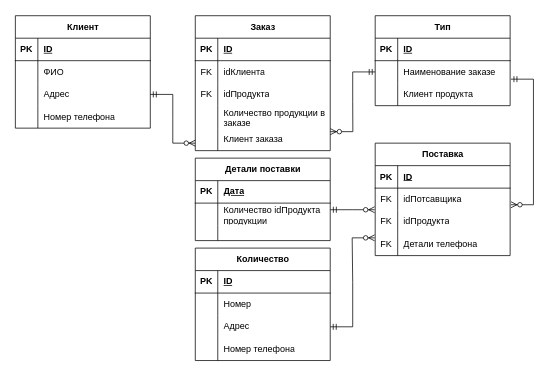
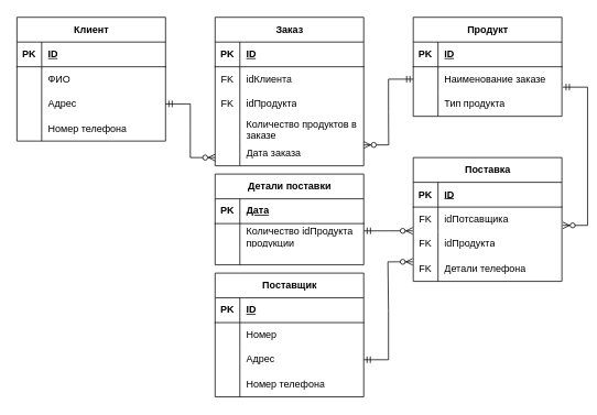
  <mxCell id="0" />
  <mxCell id="1" parent="0" />
- <mxCell id="2" value="Количество" style="shape=table;startSize=30;container=1;collapsible=1;childLayout=tableLayout;fixedRows=1;rowLines=0;fontStyle=1;align=center;resizeLast=1;html=1;" vertex="1" parent="1"><mxGeometry x="260" y="330" width="180" height="150" as="geometry" /></mxCell>
+ <mxCell id="2" value="Поставщик" style="shape=table;startSize=30;container=1;collapsible=1;childLayout=tableLayout;fixedRows=1;rowLines=0;fontStyle=1;align=center;resizeLast=1;html=1;" vertex="1" parent="1"><mxGeometry x="260" y="330" width="180" height="150" as="geometry" /></mxCell>
  <mxCell id="3" value="" style="shape=tableRow;horizontal=0;startSize=0;swimlaneHead=0;swimlaneBody=0;fillColor=none;collapsible=0;dropTarget=0;points=[[0,0.5],[1,0.5]];portConstraint=eastwest;top=0;left=0;right=0;bottom=1;" vertex="1" parent="2"><mxGeometry y="30" width="180" height="30" as="geometry" /></mxCell>
  <mxCell id="4" value="PK" style="shape=partialRectangle;connectable=0;fillColor=none;top=0;left=0;bottom=0;right=0;fontStyle=1;overflow=hidden;whiteSpace=wrap;html=1;" vertex="1" parent="3"><mxGeometry width="30" height="30" as="geometry"><mxRectangle width="30" height="30" as="alternateBounds" /></mxGeometry></mxCell>
  <mxCell id="5" value="ID" style="shape=partialRectangle;connectable=0;fillColor=none;top=0;left=0;bottom=0;right=0;align=left;spacingLeft=6;fontStyle=5;overflow=hidden;whiteSpace=wrap;html=1;" vertex="1" parent="3"><mxGeometry x="30" width="150" height="30" as="geometry"><mxRectangle width="150" height="30" as="alternateBounds" /></mxGeometry></mxCell>
  <mxCell id="6" value="" style="shape=tableRow;horizontal=0;startSize=0;swimlaneHead=0;swimlaneBody=0;fillColor=none;collapsible=0;dropTarget=0;points=[[0,0.5],[1,0.5]];portConstraint=eastwest;top=0;left=0;right=0;bottom=0;" vertex="1" parent="2"><mxGeometry y="60" width="180" height="30" as="geometry" /></mxCell>
  <mxCell id="7" value="" style="shape=partialRectangle;connectable=0;fillColor=none;top=0;left=0;bottom=0;right=0;editable=1;overflow=hidden;whiteSpace=wrap;html=1;" vertex="1" parent="6"><mxGeometry width="30" height="30" as="geometry"><mxRectangle width="30" height="30" as="alternateBounds" /></mxGeometry></mxCell>
  <mxCell id="8" value="Номер" style="shape=partialRectangle;connectable=0;fillColor=none;top=0;left=0;bottom=0;right=0;align=left;spacingLeft=6;overflow=hidden;whiteSpace=wrap;html=1;" vertex="1" parent="6"><mxGeometry x="30" width="150" height="30" as="geometry"><mxRectangle width="150" height="30" as="alternateBounds" /></mxGeometry></mxCell>
  <mxCell id="9" value="" style="shape=tableRow;horizontal=0;startSize=0;swimlaneHead=0;swimlaneBody=0;fillColor=none;collapsible=0;dropTarget=0;points=[[0,0.5],[1,0.5]];portConstraint=eastwest;top=0;left=0;right=0;bottom=0;" vertex="1" parent="2"><mxGeometry y="90" width="180" height="30" as="geometry" /></mxCell>
  <mxCell id="10" value="" style="shape=partialRectangle;connectable=0;fillColor=none;top=0;left=0;bottom=0;right=0;editable=1;overflow=hidden;whiteSpace=wrap;html=1;" vertex="1" parent="9"><mxGeometry width="30" height="30" as="geometry"><mxRectangle width="30" height="30" as="alternateBounds" /></mxGeometry></mxCell>
  <mxCell id="11" value="Адрес" style="shape=partialRectangle;connectable=0;fillColor=none;top=0;left=0;bottom=0;right=0;align=left;spacingLeft=6;overflow=hidden;whiteSpace=wrap;html=1;" vertex="1" parent="9"><mxGeometry x="30" width="150" height="30" as="geometry"><mxRectangle width="150" height="30" as="alternateBounds" /></mxGeometry></mxCell>
  <mxCell id="12" value="" style="shape=tableRow;horizontal=0;startSize=0;swimlaneHead=0;swimlaneBody=0;fillColor=none;collapsible=0;dropTarget=0;points=[[0,0.5],[1,0.5]];portConstraint=eastwest;top=0;left=0;right=0;bottom=0;" vertex="1" parent="2"><mxGeometry y="120" width="180" height="30" as="geometry" /></mxCell>
  <mxCell id="13" value="" style="shape=partialRectangle;connectable=0;fillColor=none;top=0;left=0;bottom=0;right=0;editable=1;overflow=hidden;whiteSpace=wrap;html=1;" vertex="1" parent="12"><mxGeometry width="30" height="30" as="geometry"><mxRectangle width="30" height="30" as="alternateBounds" /></mxGeometry></mxCell>
  <mxCell id="14" value="Номер телефона" style="shape=partialRectangle;connectable=0;fillColor=none;top=0;left=0;bottom=0;right=0;align=left;spacingLeft=6;overflow=hidden;whiteSpace=wrap;html=1;" vertex="1" parent="12"><mxGeometry x="30" width="150" height="30" as="geometry"><mxRectangle width="150" height="30" as="alternateBounds" /></mxGeometry></mxCell>
  <mxCell id="15" value="Заказ" style="shape=table;startSize=30;container=1;collapsible=1;childLayout=tableLayout;fixedRows=1;rowLines=0;fontStyle=1;align=center;resizeLast=1;html=1;" vertex="1" parent="1"><mxGeometry x="260" y="20" width="180" height="180" as="geometry" /></mxCell>
  <mxCell id="16" value="" style="shape=tableRow;horizontal=0;startSize=0;swimlaneHead=0;swimlaneBody=0;fillColor=none;collapsible=0;dropTarget=0;points=[[0,0.5],[1,0.5]];portConstraint=eastwest;top=0;left=0;right=0;bottom=1;" vertex="1" parent="15"><mxGeometry y="30" width="180" height="30" as="geometry" /></mxCell>
  <mxCell id="17" value="PK" style="shape=partialRectangle;connectable=0;fillColor=none;top=0;left=0;bottom=0;right=0;fontStyle=1;overflow=hidden;whiteSpace=wrap;html=1;" vertex="1" parent="16"><mxGeometry width="30" height="30" as="geometry"><mxRectangle width="30" height="30" as="alternateBounds" /></mxGeometry></mxCell>
  <mxCell id="18" value="ID" style="shape=partialRectangle;connectable=0;fillColor=none;top=0;left=0;bottom=0;right=0;align=left;spacingLeft=6;fontStyle=5;overflow=hidden;whiteSpace=wrap;html=1;" vertex="1" parent="16"><mxGeometry x="30" width="150" height="30" as="geometry"><mxRectangle width="150" height="30" as="alternateBounds" /></mxGeometry></mxCell>
  <mxCell id="19" value="" style="shape=tableRow;horizontal=0;startSize=0;swimlaneHead=0;swimlaneBody=0;fillColor=none;collapsible=0;dropTarget=0;points=[[0,0.5],[1,0.5]];portConstraint=eastwest;top=0;left=0;right=0;bottom=0;" vertex="1" parent="15"><mxGeometry y="60" width="180" height="30" as="geometry" /></mxCell>
  <mxCell id="20" value="FK" style="shape=partialRectangle;connectable=0;fillColor=none;top=0;left=0;bottom=0;right=0;editable=1;overflow=hidden;whiteSpace=wrap;html=1;" vertex="1" parent="19"><mxGeometry width="30" height="30" as="geometry"><mxRectangle width="30" height="30" as="alternateBounds" /></mxGeometry></mxCell>
  <mxCell id="21" value="idКлиента" style="shape=partialRectangle;connectable=0;fillColor=none;top=0;left=0;bottom=0;right=0;align=left;spacingLeft=6;overflow=hidden;whiteSpace=wrap;html=1;" vertex="1" parent="19"><mxGeometry x="30" width="150" height="30" as="geometry"><mxRectangle width="150" height="30" as="alternateBounds" /></mxGeometry></mxCell>
  <mxCell id="22" value="" style="shape=tableRow;horizontal=0;startSize=0;swimlaneHead=0;swimlaneBody=0;fillColor=none;collapsible=0;dropTarget=0;points=[[0,0.5],[1,0.5]];portConstraint=eastwest;top=0;left=0;right=0;bottom=0;" vertex="1" parent="15"><mxGeometry y="90" width="180" height="30" as="geometry" /></mxCell>
  <mxCell id="23" value="FK" style="shape=partialRectangle;connectable=0;fillColor=none;top=0;left=0;bottom=0;right=0;editable=1;overflow=hidden;whiteSpace=wrap;html=1;" vertex="1" parent="22"><mxGeometry width="30" height="30" as="geometry"><mxRectangle width="30" height="30" as="alternateBounds" /></mxGeometry></mxCell>
  <mxCell id="24" value="idПродукта" style="shape=partialRectangle;connectable=0;fillColor=none;top=0;left=0;bottom=0;right=0;align=left;spacingLeft=6;overflow=hidden;whiteSpace=wrap;html=1;" vertex="1" parent="22"><mxGeometry x="30" width="150" height="30" as="geometry"><mxRectangle width="150" height="30" as="alternateBounds" /></mxGeometry></mxCell>
  <mxCell id="25" value="" style="shape=tableRow;horizontal=0;startSize=0;swimlaneHead=0;swimlaneBody=0;fillColor=none;collapsible=0;dropTarget=0;points=[[0,0.5],[1,0.5]];portConstraint=eastwest;top=0;left=0;right=0;bottom=0;" vertex="1" parent="15"><mxGeometry y="120" width="180" height="30" as="geometry" /></mxCell>
  <mxCell id="26" value="" style="shape=partialRectangle;connectable=0;fillColor=none;top=0;left=0;bottom=0;right=0;editable=1;overflow=hidden;whiteSpace=wrap;html=1;" vertex="1" parent="25"><mxGeometry width="30" height="30" as="geometry"><mxRectangle width="30" height="30" as="alternateBounds" /></mxGeometry></mxCell>
- <mxCell id="27" value="Количество продукции в заказе" style="shape=partialRectangle;connectable=0;fillColor=none;top=0;left=0;bottom=0;right=0;align=left;spacingLeft=6;overflow=hidden;whiteSpace=wrap;html=1;" vertex="1" parent="25"><mxGeometry x="30" width="150" height="30" as="geometry"><mxRectangle width="150" height="30" as="alternateBounds" /></mxGeometry></mxCell>
+ <mxCell id="27" value="Количество продуктов в заказе" style="shape=partialRectangle;connectable=0;fillColor=none;top=0;left=0;bottom=0;right=0;align=left;spacingLeft=6;overflow=hidden;whiteSpace=wrap;html=1;" vertex="1" parent="25"><mxGeometry x="30" width="150" height="30" as="geometry"><mxRectangle width="150" height="30" as="alternateBounds" /></mxGeometry></mxCell>
  <mxCell id="28" value="" style="shape=partialRectangle;connectable=0;fillColor=none;top=0;left=0;bottom=0;right=0;editable=1;overflow=hidden;whiteSpace=wrap;html=1;" vertex="1" parent="1"><mxGeometry x="260" y="170" width="30" height="30" as="geometry"><mxRectangle width="30" height="30" as="alternateBounds" /></mxGeometry></mxCell>
- <mxCell id="29" value="Клиент заказа" style="shape=partialRectangle;connectable=0;fillColor=none;top=0;left=0;bottom=0;right=0;align=left;spacingLeft=6;overflow=hidden;whiteSpace=wrap;html=1;" vertex="1" parent="1"><mxGeometry x="290" y="170" width="150" height="30" as="geometry"><mxRectangle width="150" height="30" as="alternateBounds" /></mxGeometry></mxCell>
+ <mxCell id="29" value="Дата заказа" style="shape=partialRectangle;connectable=0;fillColor=none;top=0;left=0;bottom=0;right=0;align=left;spacingLeft=6;overflow=hidden;whiteSpace=wrap;html=1;" vertex="1" parent="1"><mxGeometry x="290" y="170" width="150" height="30" as="geometry"><mxRectangle width="150" height="30" as="alternateBounds" /></mxGeometry></mxCell>
  <mxCell id="30" value="" style="endArrow=none;html=1;rounded=0;" edge="1" parent="1"><mxGeometry width="50" height="50" relative="1" as="geometry"><mxPoint x="290" y="200" as="sourcePoint" /><mxPoint x="290" y="170" as="targetPoint" /></mxGeometry></mxCell>
  <mxCell id="31" value="Клиент" style="shape=table;startSize=30;container=1;collapsible=1;childLayout=tableLayout;fixedRows=1;rowLines=0;fontStyle=1;align=center;resizeLast=1;html=1;" vertex="1" parent="1"><mxGeometry x="20" y="20" width="180" height="150" as="geometry" /></mxCell>
  <mxCell id="32" value="" style="shape=tableRow;horizontal=0;startSize=0;swimlaneHead=0;swimlaneBody=0;fillColor=none;collapsible=0;dropTarget=0;points=[[0,0.5],[1,0.5]];portConstraint=eastwest;top=0;left=0;right=0;bottom=1;" vertex="1" parent="31"><mxGeometry y="30" width="180" height="30" as="geometry" /></mxCell>
  <mxCell id="33" value="PK" style="shape=partialRectangle;connectable=0;fillColor=none;top=0;left=0;bottom=0;right=0;fontStyle=1;overflow=hidden;whiteSpace=wrap;html=1;" vertex="1" parent="32"><mxGeometry width="30" height="30" as="geometry"><mxRectangle width="30" height="30" as="alternateBounds" /></mxGeometry></mxCell>
  <mxCell id="34" value="ID" style="shape=partialRectangle;connectable=0;fillColor=none;top=0;left=0;bottom=0;right=0;align=left;spacingLeft=6;fontStyle=5;overflow=hidden;whiteSpace=wrap;html=1;" vertex="1" parent="32"><mxGeometry x="30" width="150" height="30" as="geometry"><mxRectangle width="150" height="30" as="alternateBounds" /></mxGeometry></mxCell>
  <mxCell id="35" value="" style="shape=tableRow;horizontal=0;startSize=0;swimlaneHead=0;swimlaneBody=0;fillColor=none;collapsible=0;dropTarget=0;points=[[0,0.5],[1,0.5]];portConstraint=eastwest;top=0;left=0;right=0;bottom=0;" vertex="1" parent="31"><mxGeometry y="60" width="180" height="30" as="geometry" /></mxCell>
  <mxCell id="36" value="" style="shape=partialRectangle;connectable=0;fillColor=none;top=0;left=0;bottom=0;right=0;editable=1;overflow=hidden;whiteSpace=wrap;html=1;" vertex="1" parent="35"><mxGeometry width="30" height="30" as="geometry"><mxRectangle width="30" height="30" as="alternateBounds" /></mxGeometry></mxCell>
  <mxCell id="37" value="ФИО" style="shape=partialRectangle;connectable=0;fillColor=none;top=0;left=0;bottom=0;right=0;align=left;spacingLeft=6;overflow=hidden;whiteSpace=wrap;html=1;" vertex="1" parent="35"><mxGeometry x="30" width="150" height="30" as="geometry"><mxRectangle width="150" height="30" as="alternateBounds" /></mxGeometry></mxCell>
  <mxCell id="38" value="" style="shape=tableRow;horizontal=0;startSize=0;swimlaneHead=0;swimlaneBody=0;fillColor=none;collapsible=0;dropTarget=0;points=[[0,0.5],[1,0.5]];portConstraint=eastwest;top=0;left=0;right=0;bottom=0;" vertex="1" parent="31"><mxGeometry y="90" width="180" height="30" as="geometry" /></mxCell>
  <mxCell id="39" value="" style="shape=partialRectangle;connectable=0;fillColor=none;top=0;left=0;bottom=0;right=0;editable=1;overflow=hidden;whiteSpace=wrap;html=1;" vertex="1" parent="38"><mxGeometry width="30" height="30" as="geometry"><mxRectangle width="30" height="30" as="alternateBounds" /></mxGeometry></mxCell>
  <mxCell id="40" value="Адрес" style="shape=partialRectangle;connectable=0;fillColor=none;top=0;left=0;bottom=0;right=0;align=left;spacingLeft=6;overflow=hidden;whiteSpace=wrap;html=1;" vertex="1" parent="38"><mxGeometry x="30" width="150" height="30" as="geometry"><mxRectangle width="150" height="30" as="alternateBounds" /></mxGeometry></mxCell>
  <mxCell id="41" value="" style="shape=tableRow;horizontal=0;startSize=0;swimlaneHead=0;swimlaneBody=0;fillColor=none;collapsible=0;dropTarget=0;points=[[0,0.5],[1,0.5]];portConstraint=eastwest;top=0;left=0;right=0;bottom=0;" vertex="1" parent="31"><mxGeometry y="120" width="180" height="30" as="geometry" /></mxCell>
  <mxCell id="42" value="" style="shape=partialRectangle;connectable=0;fillColor=none;top=0;left=0;bottom=0;right=0;editable=1;overflow=hidden;whiteSpace=wrap;html=1;" vertex="1" parent="41"><mxGeometry width="30" height="30" as="geometry"><mxRectangle width="30" height="30" as="alternateBounds" /></mxGeometry></mxCell>
  <mxCell id="43" value="Номер телефона" style="shape=partialRectangle;connectable=0;fillColor=none;top=0;left=0;bottom=0;right=0;align=left;spacingLeft=6;overflow=hidden;whiteSpace=wrap;html=1;" vertex="1" parent="41"><mxGeometry x="30" width="150" height="30" as="geometry"><mxRectangle width="150" height="30" as="alternateBounds" /></mxGeometry></mxCell>
- <mxCell id="44" value="Тип" style="shape=table;startSize=30;container=1;collapsible=1;childLayout=tableLayout;fixedRows=1;rowLines=0;fontStyle=1;align=center;resizeLast=1;html=1;" vertex="1" parent="1"><mxGeometry x="500" y="20" width="180" height="120" as="geometry" /></mxCell>
+ <mxCell id="44" value="Продукт" style="shape=table;startSize=30;container=1;collapsible=1;childLayout=tableLayout;fixedRows=1;rowLines=0;fontStyle=1;align=center;resizeLast=1;html=1;" vertex="1" parent="1"><mxGeometry x="500" y="20" width="180" height="120" as="geometry" /></mxCell>
  <mxCell id="45" value="" style="shape=tableRow;horizontal=0;startSize=0;swimlaneHead=0;swimlaneBody=0;fillColor=none;collapsible=0;dropTarget=0;points=[[0,0.5],[1,0.5]];portConstraint=eastwest;top=0;left=0;right=0;bottom=1;" vertex="1" parent="44"><mxGeometry y="30" width="180" height="30" as="geometry" /></mxCell>
  <mxCell id="46" value="PK" style="shape=partialRectangle;connectable=0;fillColor=none;top=0;left=0;bottom=0;right=0;fontStyle=1;overflow=hidden;whiteSpace=wrap;html=1;" vertex="1" parent="45"><mxGeometry width="30" height="30" as="geometry"><mxRectangle width="30" height="30" as="alternateBounds" /></mxGeometry></mxCell>
  <mxCell id="47" value="ID" style="shape=partialRectangle;connectable=0;fillColor=none;top=0;left=0;bottom=0;right=0;align=left;spacingLeft=6;fontStyle=5;overflow=hidden;whiteSpace=wrap;html=1;" vertex="1" parent="45"><mxGeometry x="30" width="150" height="30" as="geometry"><mxRectangle width="150" height="30" as="alternateBounds" /></mxGeometry></mxCell>
  <mxCell id="48" value="" style="shape=tableRow;horizontal=0;startSize=0;swimlaneHead=0;swimlaneBody=0;fillColor=none;collapsible=0;dropTarget=0;points=[[0,0.5],[1,0.5]];portConstraint=eastwest;top=0;left=0;right=0;bottom=0;" vertex="1" parent="44"><mxGeometry y="60" width="180" height="30" as="geometry" /></mxCell>
  <mxCell id="49" value="" style="shape=partialRectangle;connectable=0;fillColor=none;top=0;left=0;bottom=0;right=0;editable=1;overflow=hidden;whiteSpace=wrap;html=1;" vertex="1" parent="48"><mxGeometry width="30" height="30" as="geometry"><mxRectangle width="30" height="30" as="alternateBounds" /></mxGeometry></mxCell>
  <mxCell id="50" value="Наименование заказе" style="shape=partialRectangle;connectable=0;fillColor=none;top=0;left=0;bottom=0;right=0;align=left;spacingLeft=6;overflow=hidden;whiteSpace=wrap;html=1;" vertex="1" parent="48"><mxGeometry x="30" width="150" height="30" as="geometry"><mxRectangle width="150" height="30" as="alternateBounds" /></mxGeometry></mxCell>
  <mxCell id="51" value="" style="shape=tableRow;horizontal=0;startSize=0;swimlaneHead=0;swimlaneBody=0;fillColor=none;collapsible=0;dropTarget=0;points=[[0,0.5],[1,0.5]];portConstraint=eastwest;top=0;left=0;right=0;bottom=0;" vertex="1" parent="44"><mxGeometry y="90" width="180" height="30" as="geometry" /></mxCell>
  <mxCell id="52" value="" style="shape=partialRectangle;connectable=0;fillColor=none;top=0;left=0;bottom=0;right=0;editable=1;overflow=hidden;whiteSpace=wrap;html=1;" vertex="1" parent="51"><mxGeometry width="30" height="30" as="geometry"><mxRectangle width="30" height="30" as="alternateBounds" /></mxGeometry></mxCell>
- <mxCell id="53" value="Клиент продукта" style="shape=partialRectangle;connectable=0;fillColor=none;top=0;left=0;bottom=0;right=0;align=left;spacingLeft=6;overflow=hidden;whiteSpace=wrap;html=1;" vertex="1" parent="51"><mxGeometry x="30" width="150" height="30" as="geometry"><mxRectangle width="150" height="30" as="alternateBounds" /></mxGeometry></mxCell>
+ <mxCell id="53" value="Тип продукта" style="shape=partialRectangle;connectable=0;fillColor=none;top=0;left=0;bottom=0;right=0;align=left;spacingLeft=6;overflow=hidden;whiteSpace=wrap;html=1;" vertex="1" parent="51"><mxGeometry x="30" width="150" height="30" as="geometry"><mxRectangle width="150" height="30" as="alternateBounds" /></mxGeometry></mxCell>
  <mxCell id="54" value="Поставка" style="shape=table;startSize=30;container=1;collapsible=1;childLayout=tableLayout;fixedRows=1;rowLines=0;fontStyle=1;align=center;resizeLast=1;html=1;" vertex="1" parent="1"><mxGeometry x="500" y="190" width="180" height="150" as="geometry" /></mxCell>
  <mxCell id="55" value="" style="shape=tableRow;horizontal=0;startSize=0;swimlaneHead=0;swimlaneBody=0;fillColor=none;collapsible=0;dropTarget=0;points=[[0,0.5],[1,0.5]];portConstraint=eastwest;top=0;left=0;right=0;bottom=1;" vertex="1" parent="54"><mxGeometry y="30" width="180" height="30" as="geometry" /></mxCell>
  <mxCell id="56" value="PK" style="shape=partialRectangle;connectable=0;fillColor=none;top=0;left=0;bottom=0;right=0;fontStyle=1;overflow=hidden;whiteSpace=wrap;html=1;" vertex="1" parent="55"><mxGeometry width="30" height="30" as="geometry"><mxRectangle width="30" height="30" as="alternateBounds" /></mxGeometry></mxCell>
  <mxCell id="57" value="ID" style="shape=partialRectangle;connectable=0;fillColor=none;top=0;left=0;bottom=0;right=0;align=left;spacingLeft=6;fontStyle=5;overflow=hidden;whiteSpace=wrap;html=1;" vertex="1" parent="55"><mxGeometry x="30" width="150" height="30" as="geometry"><mxRectangle width="150" height="30" as="alternateBounds" /></mxGeometry></mxCell>
  <mxCell id="58" value="" style="shape=tableRow;horizontal=0;startSize=0;swimlaneHead=0;swimlaneBody=0;fillColor=none;collapsible=0;dropTarget=0;points=[[0,0.5],[1,0.5]];portConstraint=eastwest;top=0;left=0;right=0;bottom=0;" vertex="1" parent="54"><mxGeometry y="60" width="180" height="30" as="geometry" /></mxCell>
  <mxCell id="59" value="FK" style="shape=partialRectangle;connectable=0;fillColor=none;top=0;left=0;bottom=0;right=0;editable=1;overflow=hidden;whiteSpace=wrap;html=1;" vertex="1" parent="58"><mxGeometry width="30" height="30" as="geometry"><mxRectangle width="30" height="30" as="alternateBounds" /></mxGeometry></mxCell>
  <mxCell id="60" value="idПотсавщика" style="shape=partialRectangle;connectable=0;fillColor=none;top=0;left=0;bottom=0;right=0;align=left;spacingLeft=6;overflow=hidden;whiteSpace=wrap;html=1;" vertex="1" parent="58"><mxGeometry x="30" width="150" height="30" as="geometry"><mxRectangle width="150" height="30" as="alternateBounds" /></mxGeometry></mxCell>
  <mxCell id="61" value="" style="shape=tableRow;horizontal=0;startSize=0;swimlaneHead=0;swimlaneBody=0;fillColor=none;collapsible=0;dropTarget=0;points=[[0,0.5],[1,0.5]];portConstraint=eastwest;top=0;left=0;right=0;bottom=0;" vertex="1" parent="54"><mxGeometry y="90" width="180" height="30" as="geometry" /></mxCell>
  <mxCell id="62" value="FK" style="shape=partialRectangle;connectable=0;fillColor=none;top=0;left=0;bottom=0;right=0;editable=1;overflow=hidden;whiteSpace=wrap;html=1;" vertex="1" parent="61"><mxGeometry width="30" height="30" as="geometry"><mxRectangle width="30" height="30" as="alternateBounds" /></mxGeometry></mxCell>
  <mxCell id="63" value="idПродукта" style="shape=partialRectangle;connectable=0;fillColor=none;top=0;left=0;bottom=0;right=0;align=left;spacingLeft=6;overflow=hidden;whiteSpace=wrap;html=1;" vertex="1" parent="61"><mxGeometry x="30" width="150" height="30" as="geometry"><mxRectangle width="150" height="30" as="alternateBounds" /></mxGeometry></mxCell>
  <mxCell id="64" value="" style="shape=tableRow;horizontal=0;startSize=0;swimlaneHead=0;swimlaneBody=0;fillColor=none;collapsible=0;dropTarget=0;points=[[0,0.5],[1,0.5]];portConstraint=eastwest;top=0;left=0;right=0;bottom=0;" vertex="1" parent="54"><mxGeometry y="120" width="180" height="30" as="geometry" /></mxCell>
  <mxCell id="65" value="FK" style="shape=partialRectangle;connectable=0;fillColor=none;top=0;left=0;bottom=0;right=0;editable=1;overflow=hidden;whiteSpace=wrap;html=1;" vertex="1" parent="64"><mxGeometry width="30" height="30" as="geometry"><mxRectangle width="30" height="30" as="alternateBounds" /></mxGeometry></mxCell>
  <mxCell id="66" value="Детали телефона" style="shape=partialRectangle;connectable=0;fillColor=none;top=0;left=0;bottom=0;right=0;align=left;spacingLeft=6;overflow=hidden;whiteSpace=wrap;html=1;" vertex="1" parent="64"><mxGeometry x="30" width="150" height="30" as="geometry"><mxRectangle width="150" height="30" as="alternateBounds" /></mxGeometry></mxCell>
  <mxCell id="67" value="Детали поставки" style="shape=table;startSize=30;container=1;collapsible=1;childLayout=tableLayout;fixedRows=1;rowLines=0;fontStyle=1;align=center;resizeLast=1;html=1;" vertex="1" parent="1"><mxGeometry x="260" y="210" width="180" height="110" as="geometry" /></mxCell>
  <mxCell id="68" value="" style="shape=tableRow;horizontal=0;startSize=0;swimlaneHead=0;swimlaneBody=0;fillColor=none;collapsible=0;dropTarget=0;points=[[0,0.5],[1,0.5]];portConstraint=eastwest;top=0;left=0;right=0;bottom=1;" vertex="1" parent="67"><mxGeometry y="30" width="180" height="30" as="geometry" /></mxCell>
  <mxCell id="69" value="PK" style="shape=partialRectangle;connectable=0;fillColor=none;top=0;left=0;bottom=0;right=0;fontStyle=1;overflow=hidden;whiteSpace=wrap;html=1;" vertex="1" parent="68"><mxGeometry width="30" height="30" as="geometry"><mxRectangle width="30" height="30" as="alternateBounds" /></mxGeometry></mxCell>
  <mxCell id="70" value="Дата" style="shape=partialRectangle;connectable=0;fillColor=none;top=0;left=0;bottom=0;right=0;align=left;spacingLeft=6;fontStyle=5;overflow=hidden;whiteSpace=wrap;html=1;" vertex="1" parent="68"><mxGeometry x="30" width="150" height="30" as="geometry"><mxRectangle width="150" height="30" as="alternateBounds" /></mxGeometry></mxCell>
  <mxCell id="71" value="" style="shape=tableRow;horizontal=0;startSize=0;swimlaneHead=0;swimlaneBody=0;fillColor=none;collapsible=0;dropTarget=0;points=[[0,0.5],[1,0.5]];portConstraint=eastwest;top=0;left=0;right=0;bottom=0;" vertex="1" parent="67"><mxGeometry y="60" width="180" height="30" as="geometry" /></mxCell>
  <mxCell id="72" value="" style="shape=partialRectangle;connectable=0;fillColor=none;top=0;left=0;bottom=0;right=0;editable=1;overflow=hidden;whiteSpace=wrap;html=1;" vertex="1" parent="71"><mxGeometry width="30" height="30" as="geometry"><mxRectangle width="30" height="30" as="alternateBounds" /></mxGeometry></mxCell>
  <mxCell id="73" value="Количество idПродукта продукции" style="shape=partialRectangle;connectable=0;fillColor=none;top=0;left=0;bottom=0;right=0;align=left;spacingLeft=6;overflow=hidden;whiteSpace=wrap;html=1;" vertex="1" parent="71"><mxGeometry x="30" width="150" height="30" as="geometry"><mxRectangle width="150" height="30" as="alternateBounds" /></mxGeometry></mxCell>
  <mxCell id="74" value="" style="shape=tableRow;horizontal=0;startSize=0;swimlaneHead=0;swimlaneBody=0;fillColor=none;collapsible=0;dropTarget=0;points=[[0,0.5],[1,0.5]];portConstraint=eastwest;top=0;left=0;right=0;bottom=0;" vertex="1" parent="67"><mxGeometry y="90" width="180" height="20" as="geometry" /></mxCell>
  <mxCell id="75" value="" style="shape=partialRectangle;connectable=0;fillColor=none;top=0;left=0;bottom=0;right=0;editable=1;overflow=hidden;whiteSpace=wrap;html=1;" vertex="1" parent="74"><mxGeometry width="30" height="20" as="geometry"><mxRectangle width="30" height="20" as="alternateBounds" /></mxGeometry></mxCell>
  <mxCell id="76" value="" style="shape=partialRectangle;connectable=0;fillColor=none;top=0;left=0;bottom=0;right=0;align=left;spacingLeft=6;overflow=hidden;whiteSpace=wrap;html=1;" vertex="1" parent="74"><mxGeometry x="30" width="150" height="20" as="geometry"><mxRectangle width="150" height="20" as="alternateBounds" /></mxGeometry></mxCell>
  <mxCell id="77" value="" style="edgeStyle=entityRelationEdgeStyle;fontSize=12;html=1;endArrow=ERzeroToMany;startArrow=ERmandOne;rounded=0;jumpStyle=none;entryX=-0.004;entryY=-0.039;entryDx=0;entryDy=0;entryPerimeter=0;exitX=1.001;exitY=0.294;exitDx=0;exitDy=0;exitPerimeter=0;" edge="1" parent="1" source="71" target="61"><mxGeometry width="100" height="100" relative="1" as="geometry"><mxPoint x="380" y="550" as="sourcePoint" /><mxPoint x="470" y="550" as="targetPoint" /></mxGeometry></mxCell>
  <mxCell id="78" value="" style="edgeStyle=entityRelationEdgeStyle;fontSize=12;html=1;endArrow=ERzeroToMany;startArrow=ERmandOne;rounded=0;jumpStyle=none;exitX=1;exitY=0.5;exitDx=0;exitDy=0;" edge="1" parent="1" source="38"><mxGeometry width="100" height="100" relative="1" as="geometry"><mxPoint x="170" y="190" as="sourcePoint" /><mxPoint x="260" y="190" as="targetPoint" /></mxGeometry></mxCell>
  <mxCell id="79" value="" style="edgeStyle=entityRelationEdgeStyle;fontSize=12;html=1;endArrow=ERzeroToMany;startArrow=ERmandOne;rounded=0;jumpStyle=none;entryX=1.001;entryY=1.156;entryDx=0;entryDy=0;entryPerimeter=0;exitX=0;exitY=0.5;exitDx=0;exitDy=0;" edge="1" parent="1" source="48" target="25"><mxGeometry width="100" height="100" relative="1" as="geometry"><mxPoint x="430" y="184.58" as="sourcePoint" /><mxPoint x="520" y="184.58" as="targetPoint" /></mxGeometry></mxCell>
  <mxCell id="80" value="" style="edgeStyle=entityRelationEdgeStyle;fontSize=12;html=1;endArrow=ERzeroToMany;startArrow=ERmandOne;rounded=0;jumpStyle=none;exitX=1.006;exitY=0.822;exitDx=0;exitDy=0;exitPerimeter=0;entryX=1.006;entryY=0.739;entryDx=0;entryDy=0;entryPerimeter=0;" edge="1" parent="1" source="48" target="58"><mxGeometry width="100" height="100" relative="1" as="geometry"><mxPoint x="270" y="530" as="sourcePoint" /><mxPoint x="760" y="240" as="targetPoint" /></mxGeometry></mxCell>
  <mxCell id="81" value="" style="edgeStyle=entityRelationEdgeStyle;fontSize=12;html=1;endArrow=ERzeroToMany;startArrow=ERmandOne;rounded=0;jumpStyle=none;exitX=1;exitY=0.5;exitDx=0;exitDy=0;entryX=-0.004;entryY=0.211;entryDx=0;entryDy=0;entryPerimeter=0;" edge="1" parent="1" source="9" target="64"><mxGeometry width="100" height="100" relative="1" as="geometry"><mxPoint x="130" y="710" as="sourcePoint" /><mxPoint x="220" y="710" as="targetPoint" /></mxGeometry></mxCell>
